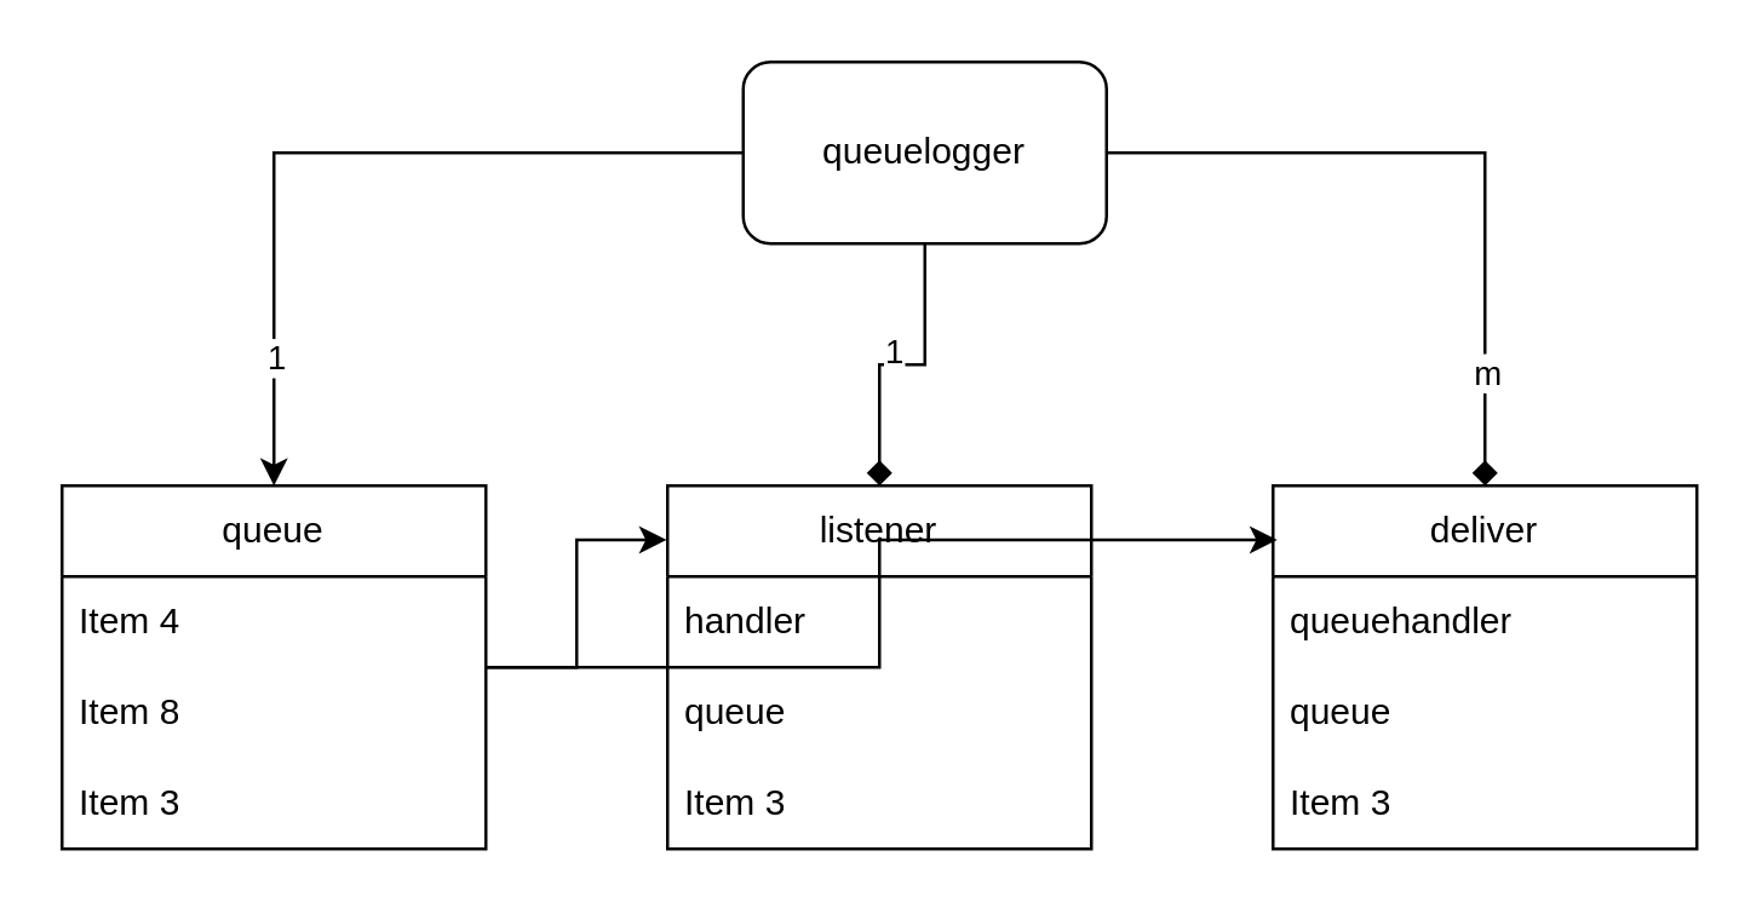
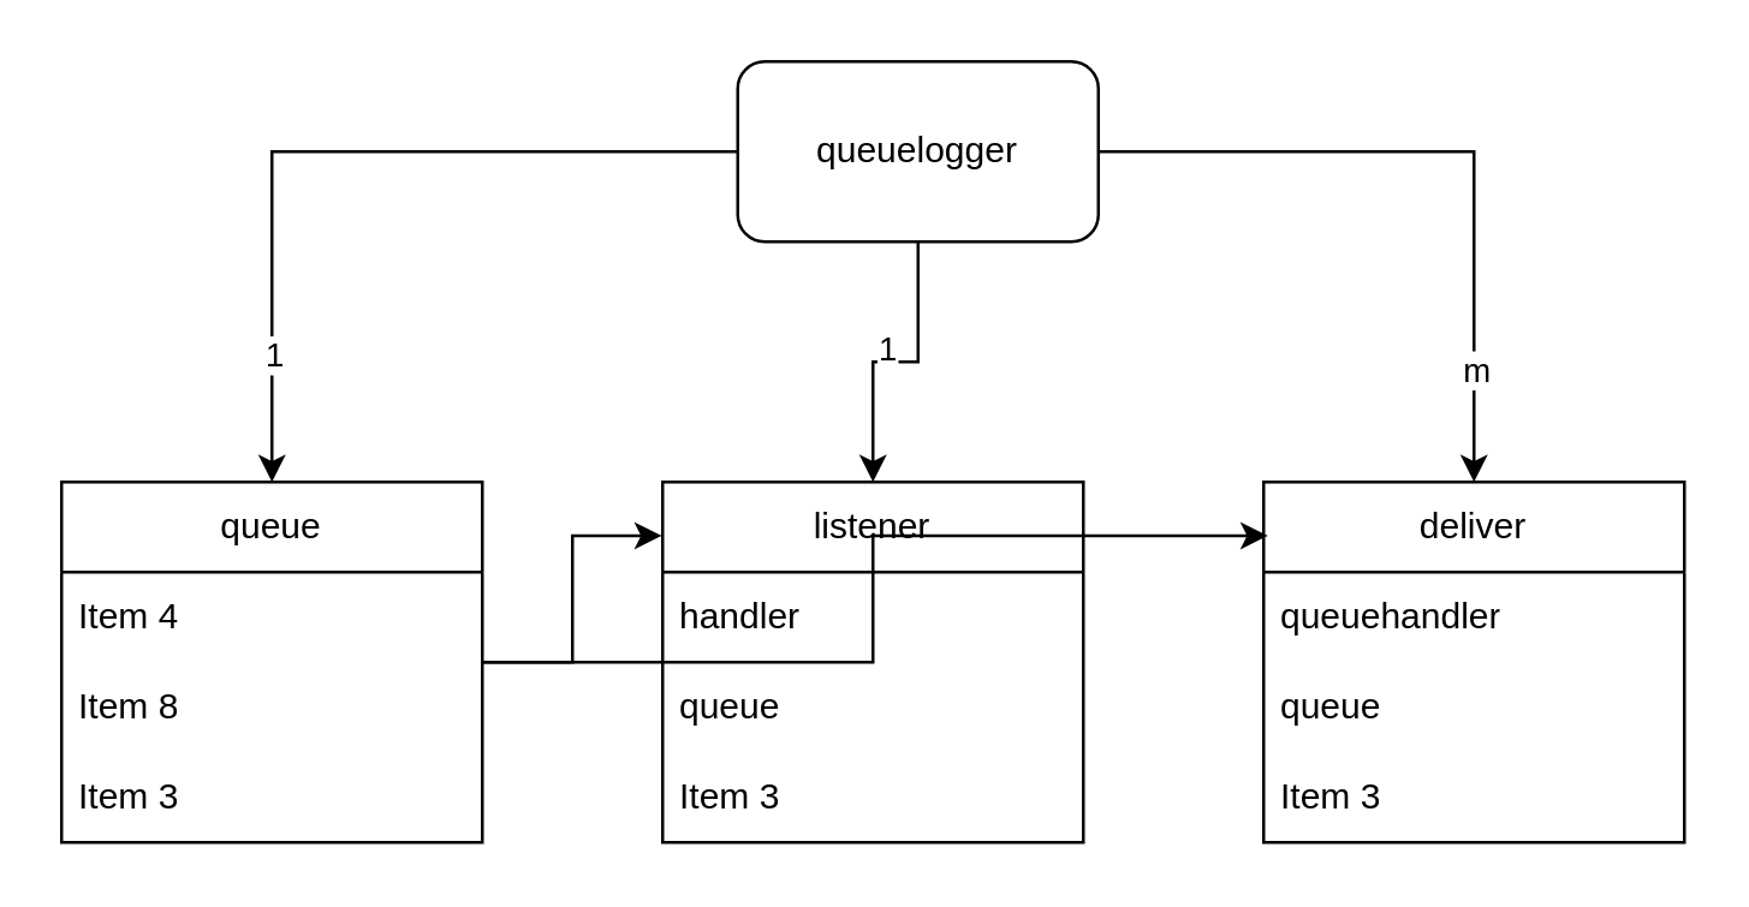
  <mxCell id="0" />
  <mxCell id="1" parent="0" />
- <mxCell id="2" style="edgeStyle=orthogonalEdgeStyle;rounded=0;orthogonalLoop=1;jettySize=auto;html=1;endArrow=diamond;" edge="1" parent="1" source="8" target="13"><mxGeometry relative="1" as="geometry" /></mxCell>
+ <mxCell id="2" style="edgeStyle=orthogonalEdgeStyle;rounded=0;orthogonalLoop=1;jettySize=auto;html=1;" edge="1" parent="1" source="8" target="13"><mxGeometry relative="1" as="geometry" /></mxCell>
  <mxCell id="3" value="1" style="edgeLabel;html=1;align=center;verticalAlign=middle;resizable=0;points=[];" vertex="1" connectable="0" parent="2"><mxGeometry x="0.1" y="-1" relative="1" as="geometry"><mxPoint x="1" y="-4" as="offset" /></mxGeometry></mxCell>
  <mxCell id="4" style="edgeStyle=orthogonalEdgeStyle;rounded=0;orthogonalLoop=1;jettySize=auto;html=1;entryX=0.5;entryY=0;entryDx=0;entryDy=0;" edge="1" parent="1" source="8" target="9"><mxGeometry relative="1" as="geometry" /></mxCell>
  <mxCell id="5" value="1" style="edgeLabel;html=1;align=center;verticalAlign=middle;resizable=0;points=[];" vertex="1" connectable="0" parent="4"><mxGeometry x="0.623" relative="1" as="geometry"><mxPoint y="7" as="offset" /></mxGeometry></mxCell>
- <mxCell id="6" style="edgeStyle=orthogonalEdgeStyle;rounded=0;orthogonalLoop=1;jettySize=auto;html=1;entryX=0.5;entryY=0;entryDx=0;entryDy=0;endArrow=diamond;" edge="1" parent="1" source="8" target="17"><mxGeometry relative="1" as="geometry" /></mxCell>
+ <mxCell id="6" style="edgeStyle=orthogonalEdgeStyle;rounded=0;orthogonalLoop=1;jettySize=auto;html=1;entryX=0.5;entryY=0;entryDx=0;entryDy=0;" edge="1" parent="1" source="8" target="17"><mxGeometry relative="1" as="geometry" /></mxCell>
  <mxCell id="7" value="m" style="edgeLabel;html=1;align=center;verticalAlign=middle;resizable=0;points=[];" vertex="1" connectable="0" parent="6"><mxGeometry x="0.676" y="-1" relative="1" as="geometry"><mxPoint x="1" as="offset" /></mxGeometry></mxCell>
  <mxCell id="8" value="queuelogger" style="rounded=1;whiteSpace=wrap;html=1;" vertex="1" parent="1"><mxGeometry x="245" y="20" width="120" height="60" as="geometry" /></mxCell>
  <mxCell id="9" value="queue" style="swimlane;fontStyle=0;childLayout=stackLayout;horizontal=1;startSize=30;horizontalStack=0;resizeParent=1;resizeParentMax=0;resizeLast=0;collapsible=1;marginBottom=0;whiteSpace=wrap;html=1;" vertex="1" parent="1"><mxGeometry x="20" y="160" width="140" height="120" as="geometry"><mxRectangle x="410" y="500" width="60" height="30" as="alternateBounds" /></mxGeometry></mxCell>
  <mxCell id="10" value="Item 4" style="text;strokeColor=none;fillColor=none;align=left;verticalAlign=middle;spacingLeft=4;spacingRight=4;overflow=hidden;points=[[0,0.5],[1,0.5]];portConstraint=eastwest;rotatable=0;whiteSpace=wrap;html=1;" vertex="1" parent="9"><mxGeometry y="30" width="140" height="30" as="geometry" /></mxCell>
  <mxCell id="11" value="Item 8" style="text;strokeColor=none;fillColor=none;align=left;verticalAlign=middle;spacingLeft=4;spacingRight=4;overflow=hidden;points=[[0,0.5],[1,0.5]];portConstraint=eastwest;rotatable=0;whiteSpace=wrap;html=1;" vertex="1" parent="9"><mxGeometry y="60" width="140" height="30" as="geometry" /></mxCell>
  <mxCell id="12" value="Item 3" style="text;strokeColor=none;fillColor=none;align=left;verticalAlign=middle;spacingLeft=4;spacingRight=4;overflow=hidden;points=[[0,0.5],[1,0.5]];portConstraint=eastwest;rotatable=0;whiteSpace=wrap;html=1;" vertex="1" parent="9"><mxGeometry y="90" width="140" height="30" as="geometry" /></mxCell>
  <mxCell id="13" value="listener" style="swimlane;fontStyle=0;childLayout=stackLayout;horizontal=1;startSize=30;horizontalStack=0;resizeParent=1;resizeParentMax=0;resizeLast=0;collapsible=1;marginBottom=0;whiteSpace=wrap;html=1;" vertex="1" parent="1"><mxGeometry x="220" y="160" width="140" height="120" as="geometry"><mxRectangle x="410" y="500" width="60" height="30" as="alternateBounds" /></mxGeometry></mxCell>
  <mxCell id="14" value="handler" style="text;strokeColor=none;fillColor=none;align=left;verticalAlign=middle;spacingLeft=4;spacingRight=4;overflow=hidden;points=[[0,0.5],[1,0.5]];portConstraint=eastwest;rotatable=0;whiteSpace=wrap;html=1;" vertex="1" parent="13"><mxGeometry y="30" width="140" height="30" as="geometry" /></mxCell>
  <mxCell id="15" value="queue" style="text;strokeColor=none;fillColor=none;align=left;verticalAlign=middle;spacingLeft=4;spacingRight=4;overflow=hidden;points=[[0,0.5],[1,0.5]];portConstraint=eastwest;rotatable=0;whiteSpace=wrap;html=1;" vertex="1" parent="13"><mxGeometry y="60" width="140" height="30" as="geometry" /></mxCell>
  <mxCell id="16" value="Item 3" style="text;strokeColor=none;fillColor=none;align=left;verticalAlign=middle;spacingLeft=4;spacingRight=4;overflow=hidden;points=[[0,0.5],[1,0.5]];portConstraint=eastwest;rotatable=0;whiteSpace=wrap;html=1;" vertex="1" parent="13"><mxGeometry y="90" width="140" height="30" as="geometry" /></mxCell>
  <mxCell id="17" value="deliver" style="swimlane;fontStyle=0;childLayout=stackLayout;horizontal=1;startSize=30;horizontalStack=0;resizeParent=1;resizeParentMax=0;resizeLast=0;collapsible=1;marginBottom=0;whiteSpace=wrap;html=1;" vertex="1" parent="1"><mxGeometry x="420" y="160" width="140" height="120" as="geometry"><mxRectangle x="410" y="500" width="60" height="30" as="alternateBounds" /></mxGeometry></mxCell>
  <mxCell id="18" value="queuehandler" style="text;strokeColor=none;fillColor=none;align=left;verticalAlign=middle;spacingLeft=4;spacingRight=4;overflow=hidden;points=[[0,0.5],[1,0.5]];portConstraint=eastwest;rotatable=0;whiteSpace=wrap;html=1;" vertex="1" parent="17"><mxGeometry y="30" width="140" height="30" as="geometry" /></mxCell>
  <mxCell id="19" value="queue" style="text;strokeColor=none;fillColor=none;align=left;verticalAlign=middle;spacingLeft=4;spacingRight=4;overflow=hidden;points=[[0,0.5],[1,0.5]];portConstraint=eastwest;rotatable=0;whiteSpace=wrap;html=1;" vertex="1" parent="17"><mxGeometry y="60" width="140" height="30" as="geometry" /></mxCell>
  <mxCell id="20" value="Item 3" style="text;strokeColor=none;fillColor=none;align=left;verticalAlign=middle;spacingLeft=4;spacingRight=4;overflow=hidden;points=[[0,0.5],[1,0.5]];portConstraint=eastwest;rotatable=0;whiteSpace=wrap;html=1;" vertex="1" parent="17"><mxGeometry y="90" width="140" height="30" as="geometry" /></mxCell>
  <mxCell id="21" style="edgeStyle=orthogonalEdgeStyle;rounded=0;orthogonalLoop=1;jettySize=auto;html=1;entryX=-0.002;entryY=0.149;entryDx=0;entryDy=0;entryPerimeter=0;" edge="1" parent="1" source="9" target="13"><mxGeometry relative="1" as="geometry" /></mxCell>
  <mxCell id="22" style="edgeStyle=orthogonalEdgeStyle;rounded=0;orthogonalLoop=1;jettySize=auto;html=1;entryX=0.01;entryY=0.149;entryDx=0;entryDy=0;entryPerimeter=0;" edge="1" parent="1" source="9" target="17"><mxGeometry relative="1" as="geometry" /></mxCell>
